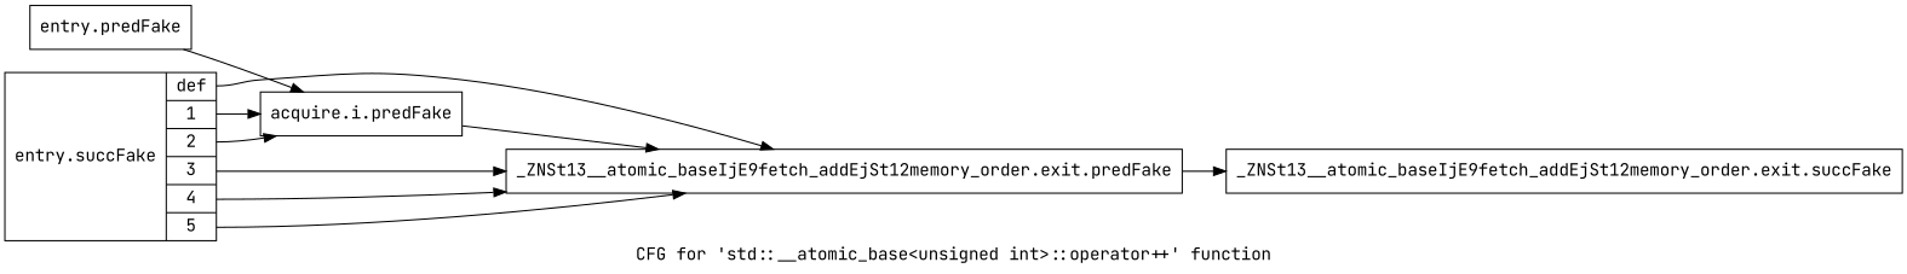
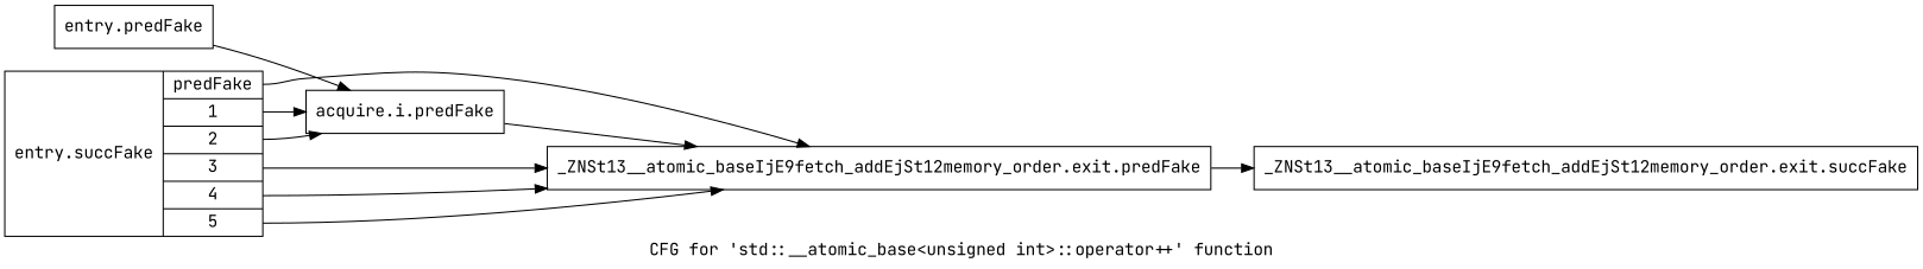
  digraph {
    fontname="JetBrains Mono"
    label="CFG for 'std::__atomic_base\<unsigned int\>::operator++' function"
    rankdir=LR
    node [fontname="JetBrains Mono" shape=record filename="/tools/Xilinx/Vitis_HLS/2023.1/tps/lnx64/gcc-8.3.0/lib/gcc/x86_64-pc-linux-gnu/8.3.0/../../../../include/c++/8.3.0/bits/atomic_base.h" linenumber=514]
    edge [execusionnum=5 filename="/tools/Xilinx/Vitis_HLS/2023.1/tps/lnx64/gcc-8.3.0/lib/gcc/x86_64-pc-linux-gnu/8.3.0/../../../../include/c++/8.3.0/bits/atomic_base.h" fontname="JetBrains Mono"]
    n1 [label="{entry.predFake}" filename="" linenumber=""]
    n2 [label="{acquire.i.predFake}"]
-   n3 [label="{entry.succFake|{<s0>def|<s1>1|<s2>2|<s3>3|<s4>4|<s5>5}}"]
+   n3 [label="{entry.succFake|{<s0>predFake|<s1>1|<s2>2|<s3>3|<s4>4|<s5>5}}"]
    n4 [label="{_ZNSt13__atomic_baseIjE9fetch_addEjSt12memory_order.exit.predFake}"]
    n5 [label="{_ZNSt13__atomic_baseIjE9fetch_addEjSt12memory_order.exit.succFake}" linenumber=280]
    n1 -> n2
    n2 -> n4 [execusionnum=10]
    n3 -> n2 [tailport=s1 execusionnum="" filename=""]
    n3 -> n2 [tailport=s2 execusionnum="" filename=""]
    n3 -> n4 [tailport=s0]
    n3 -> n4 [tailport=s3]
    n3 -> n4 [tailport=s4]
    n3 -> n4 [tailport=s5]
    n4 -> n5 [execusionnum=30]
  }
